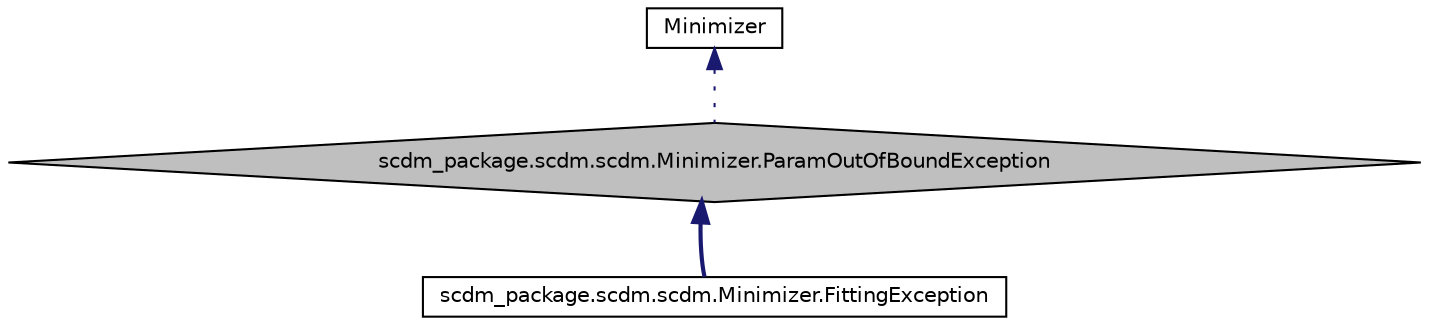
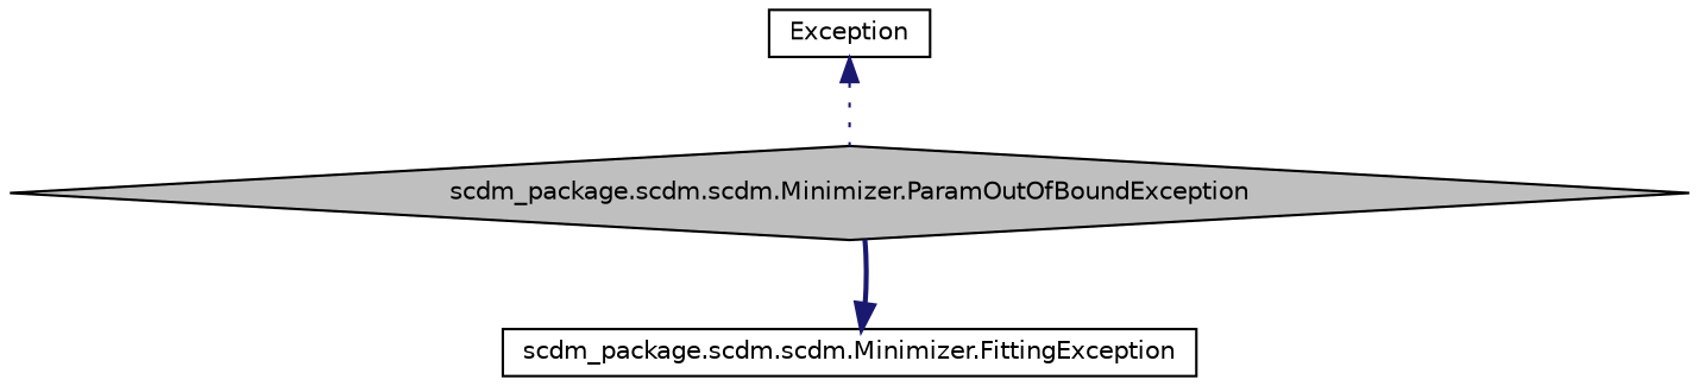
  digraph {
    node [color=black fillcolor=white fontname=Helvetica fontsize=10 shape=box style=filled]
    edge [color=midnightblue dir=back fontname=Helvetica fontsize=10 labelfontname=Helvetica labelfontsize=10]
    n1 [fillcolor=grey75 fontcolor=black height=0.2 label="scdm_package.scdm.scdm.Minimizer.ParamOutOfBoundException" shape=diamond width=0.4]
    n2 [height=0.2 label="scdm_package.scdm.scdm.Minimizer.FittingException" width=0.4]
-   n3 [height=0.2 label=Minimizer width=0.4]
-   n1 -> n2 [style=bold]
+   n3 [height=0.2 label=Exception width=0.4]
+   n2 -> n1 [style=bold]
    n3 -> n1 [style=dotted]
  }
